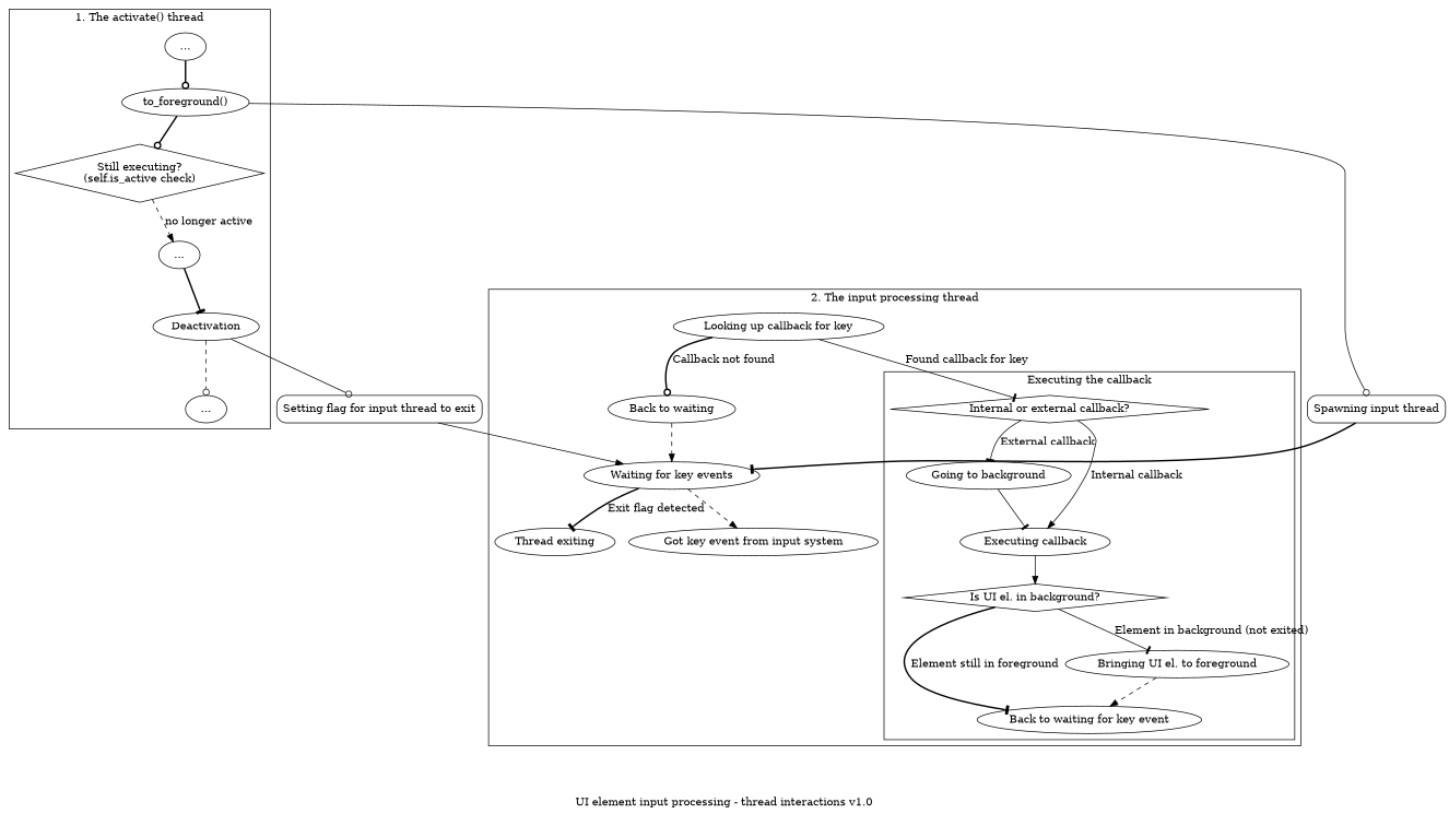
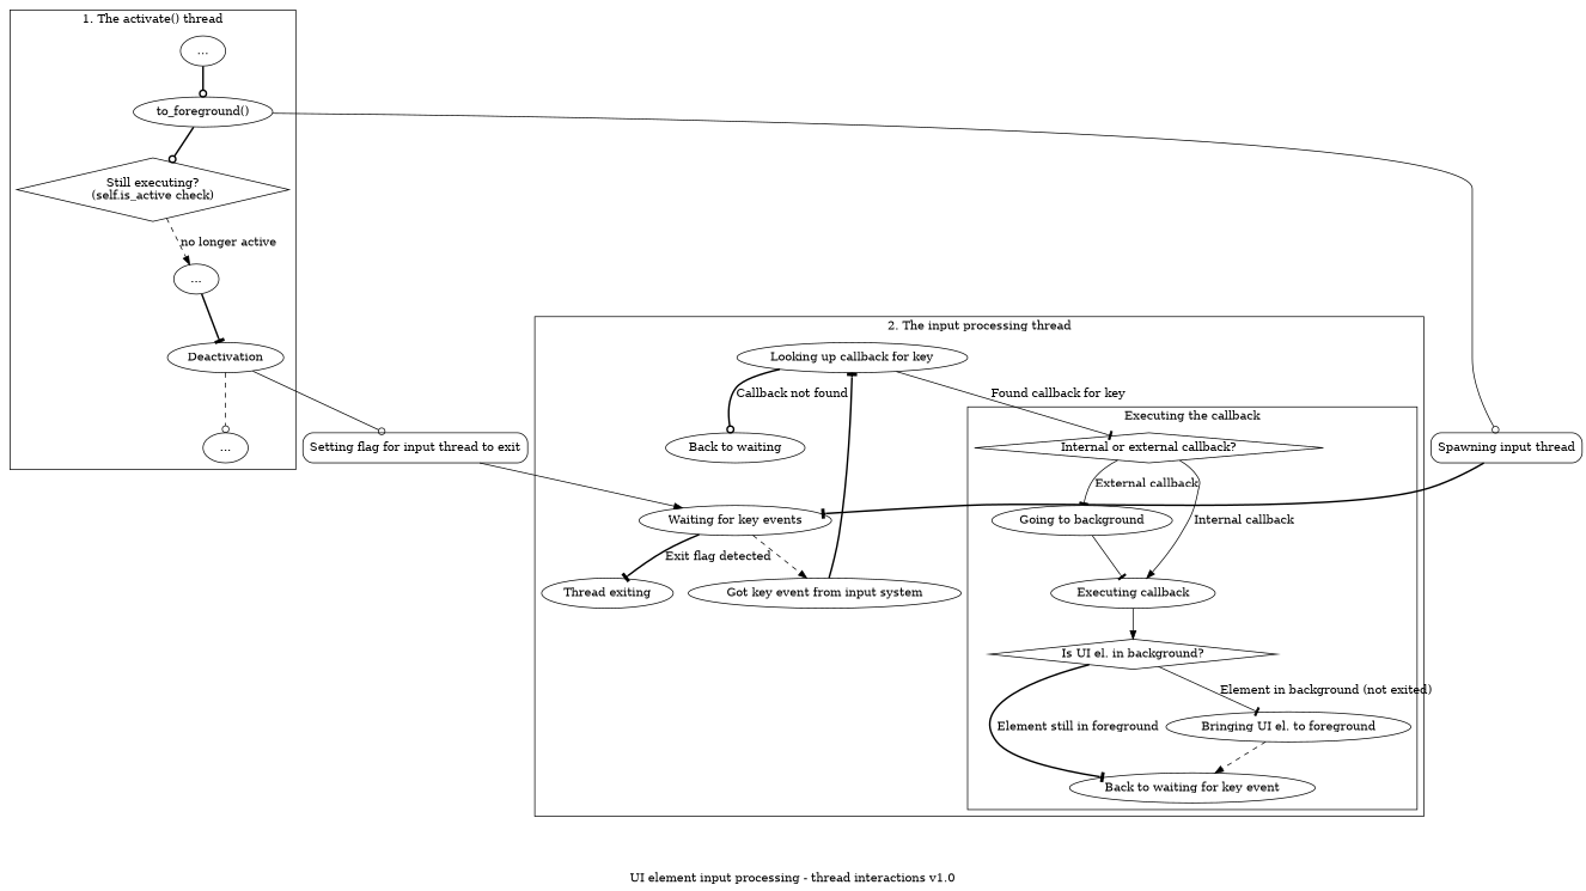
  digraph {
    compound=true
    label="\nUI element input processing - thread interactions v1.0"
    edge [arrowhead=tee style=solid]
    n1 [label="..."]
    n2 [label="to_foreground()"]
    n3 [label="Still executing?\n(self.is_active check)" shape=diamond]
    n4 [label="..."]
    n5 [label=Deactivation]
    n6 [label="..."]
    n7 [label="Internal or external callback?" shape=diamond]
    n8 [label="Executing callback"]
    n9 [label="Going to background"]
    n10 [label="Is UI el. in background?" shape=diamond]
    n11 [label="Back to waiting for key event"]
    n12 [label="Bringing UI el. to foreground"]
    n13 [label="Waiting for key events"]
    n14 [label="Got key event from input system"]
    n15 [label="Thread exiting"]
    n16 [label="Looking up callback for key"]
    n17 [label="Back to waiting"]
    n18 [label="Spawning input thread" shape=box style=rounded]
    n19 [label="Setting flag for input thread to exit" shape=box style=rounded]
    subgraph cluster_1 {
      label="1. The activate() thread"
      n1
      n2
      n3
      n4
      n5
      n6
    }
    subgraph cluster_2 {
      label="2. The input processing thread"
      n13
      n14
      n15
      n16
      n17
      subgraph cluster_3 {
        label="Executing the callback"
        n7
        n8
        n9
        n10
        n11
        n12
      }
    }
    n1 -> n2 [arrowhead=odot style=bold]
    n2 -> n3 [arrowhead=odot style=bold]
    n2 -> n18 [arrowhead=odot]
    n3 -> n4 [arrowhead=normal label="no longer active" style=dashed]
    n4 -> n5 [style=bold]
    n5 -> n6 [arrowhead=odot style=dashed]
    n5 -> n19 [arrowhead=odot]
    n7 -> n8 [arrowhead=normal label="Internal callback"]
    n7 -> n9 [label="External callback"]
    n8 -> n10 [arrowhead=normal]
    n9 -> n8
    n10 -> n11 [label="Element still in foreground" style=bold]
    n10 -> n12 [label="Element in background (not exited)"]
    n12 -> n11 [arrowhead=normal style=dashed]
    n13 -> n14 [arrowhead=normal style=dashed]
    n13 -> n15 [label="Exit flag detected" style=bold]
+   n14 -> n16 [style=bold]
    n16 -> n7 [label="Found callback for key"]
    n16 -> n17 [arrowhead=odot label="Callback not found" style=bold]
-   n17 -> n13 [arrowhead=normal style=dashed]
    n18 -> n13 [style=bold]
    n19 -> n13 [arrowhead=normal]
  }
